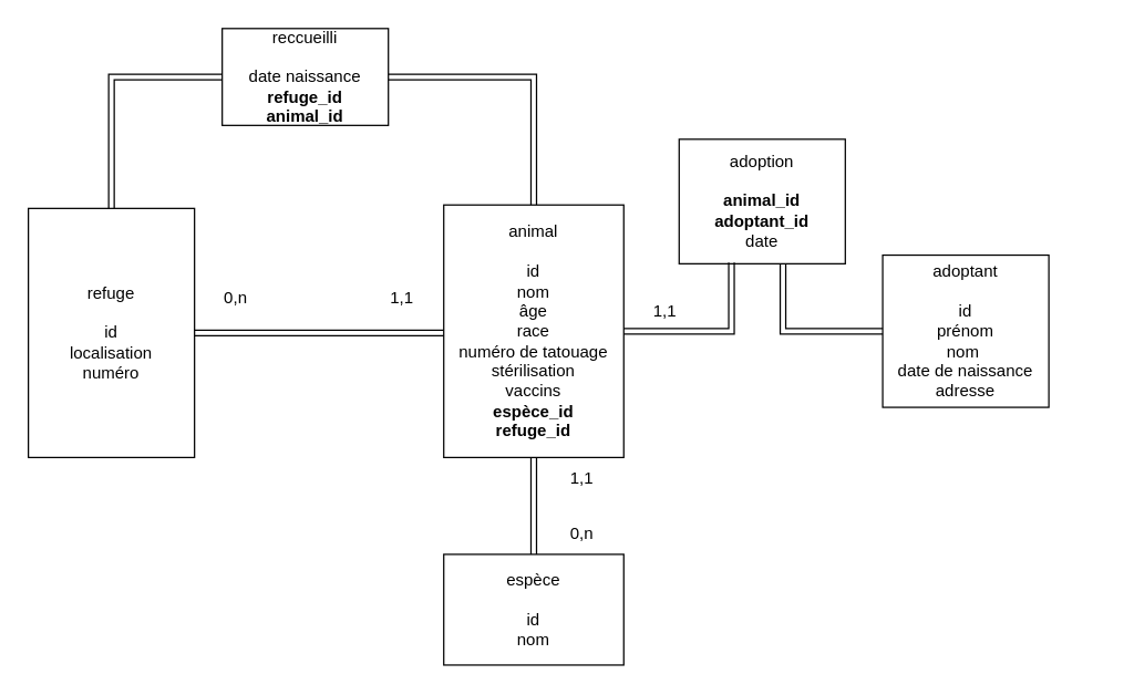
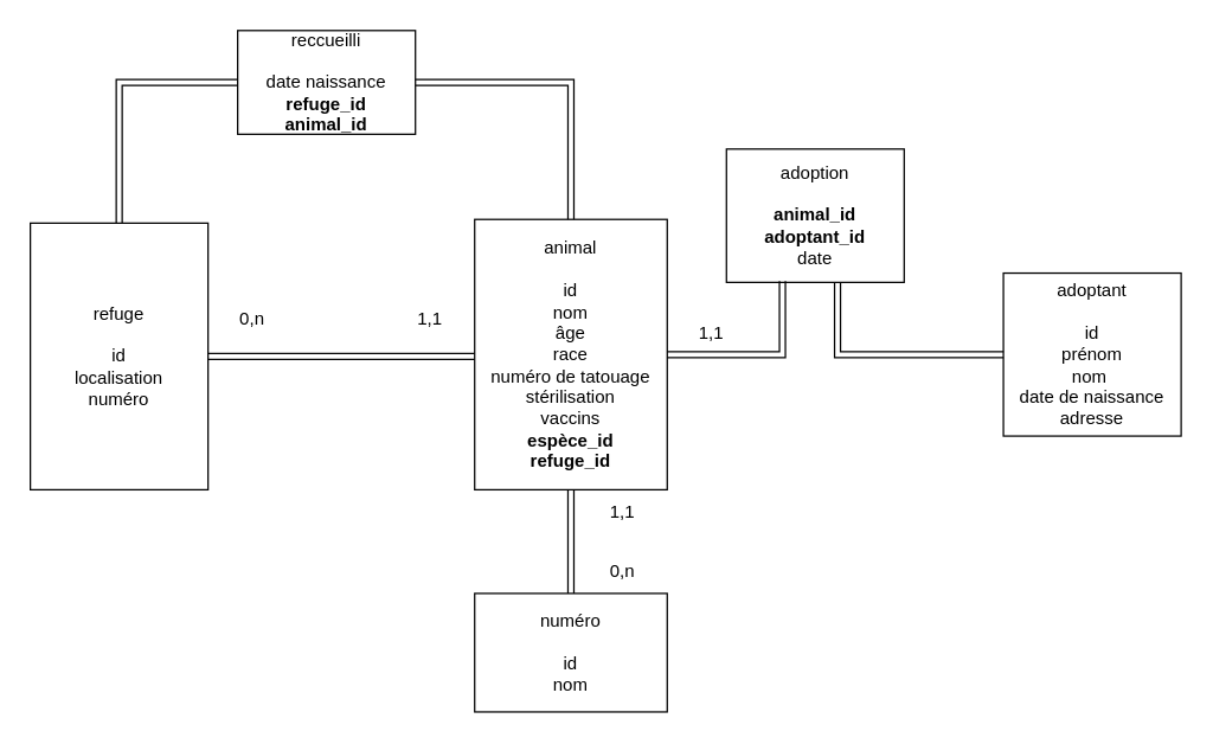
  <mxCell id="0" />
  <mxCell id="1" parent="0" />
  <mxCell id="2" style="edgeStyle=orthogonalEdgeStyle;rounded=0;orthogonalLoop=1;jettySize=auto;html=1;entryX=0.5;entryY=0;entryDx=0;entryDy=0;shape=link;" edge="1" parent="1" source="4" target="6"><mxGeometry relative="1" as="geometry" /></mxCell>
  <mxCell id="3" style="edgeStyle=orthogonalEdgeStyle;rounded=0;orthogonalLoop=1;jettySize=auto;html=1;entryX=1;entryY=0.5;entryDx=0;entryDy=0;exitX=0.5;exitY=0;exitDx=0;exitDy=0;shape=link;" edge="1" parent="1" source="4" target="7"><mxGeometry relative="1" as="geometry" /></mxCell>
  <mxCell id="4" value="animal&lt;div&gt;&lt;br&gt;&lt;/div&gt;&lt;div&gt;id&lt;/div&gt;&lt;div&gt;nom&lt;/div&gt;&lt;div&gt;âge&lt;/div&gt;&lt;div&gt;race&lt;/div&gt;&lt;div&gt;numéro de tatouage&lt;/div&gt;&lt;div&gt;stérilisation&lt;/div&gt;&lt;div&gt;vaccins&lt;/div&gt;&lt;div&gt;&lt;b&gt;espèce_id&lt;/b&gt;&lt;/div&gt;&lt;div&gt;&lt;b&gt;refuge_id&lt;/b&gt;&lt;/div&gt;" style="rounded=0;whiteSpace=wrap;html=1;" vertex="1" parent="1"><mxGeometry x="320" y="147.5" width="130" height="182.5" as="geometry" /></mxCell>
- <mxCell id="5" value="adoptant&lt;div&gt;&lt;br&gt;&lt;/div&gt;&lt;div&gt;id&lt;/div&gt;&lt;div&gt;prénom&lt;/div&gt;&lt;div&gt;nom&amp;nbsp;&lt;/div&gt;&lt;div&gt;date de naissance&lt;/div&gt;&lt;div&gt;adresse&lt;/div&gt;" style="rounded=0;whiteSpace=wrap;html=1;" vertex="1" parent="1"><mxGeometry x="637" y="183.75" width="120" height="110" as="geometry" /></mxCell>
- <mxCell id="6" value="espèce&lt;div&gt;&lt;br&gt;&lt;/div&gt;&lt;div&gt;id&lt;/div&gt;&lt;div&gt;nom&lt;/div&gt;" style="rounded=0;whiteSpace=wrap;html=1;" vertex="1" parent="1"><mxGeometry x="320" y="400" width="130" height="80" as="geometry" /></mxCell>
+ <mxCell id="5" value="adoptant&lt;div&gt;&lt;br&gt;&lt;/div&gt;&lt;div&gt;id&lt;/div&gt;&lt;div&gt;prénom&lt;/div&gt;&lt;div&gt;nom&amp;nbsp;&lt;/div&gt;&lt;div&gt;date de naissance&lt;/div&gt;&lt;div&gt;adresse&lt;/div&gt;" style="rounded=0;whiteSpace=wrap;html=1;" vertex="1" parent="1"><mxGeometry x="677" y="183.75" width="120" height="110" as="geometry" /></mxCell>
+ <mxCell id="6" value="numéro&lt;div&gt;&lt;br&gt;&lt;/div&gt;&lt;div&gt;id&lt;/div&gt;&lt;div&gt;nom&lt;/div&gt;" style="rounded=0;whiteSpace=wrap;html=1;" vertex="1" parent="1"><mxGeometry x="320" y="400" width="130" height="80" as="geometry" /></mxCell>
  <mxCell id="7" value="reccueilli&lt;div&gt;&lt;br&gt;&lt;div&gt;date naissance&lt;/div&gt;&lt;/div&gt;&lt;div&gt;&lt;b&gt;refuge_id&lt;/b&gt;&lt;/div&gt;&lt;div&gt;&lt;b&gt;animal_id&lt;/b&gt;&lt;/div&gt;" style="rounded=0;whiteSpace=wrap;html=1;" vertex="1" parent="1"><mxGeometry x="160" y="20" width="120" height="70" as="geometry" /></mxCell>
  <mxCell id="8" value="adoption&lt;div&gt;&lt;br&gt;&lt;/div&gt;&lt;div&gt;&lt;b&gt;animal_id&lt;/b&gt;&lt;/div&gt;&lt;div&gt;&lt;b&gt;adoptant_id&lt;/b&gt;&lt;/div&gt;&lt;div&gt;date&lt;/div&gt;" style="rounded=0;whiteSpace=wrap;html=1;" vertex="1" parent="1"><mxGeometry x="490" y="100" width="120" height="90" as="geometry" /></mxCell>
  <mxCell id="9" style="edgeStyle=orthogonalEdgeStyle;rounded=0;orthogonalLoop=1;jettySize=auto;html=1;entryX=0.315;entryY=0.99;entryDx=0;entryDy=0;entryPerimeter=0;shape=link;" edge="1" parent="1" source="4" target="8"><mxGeometry relative="1" as="geometry" /></mxCell>
  <mxCell id="10" style="edgeStyle=orthogonalEdgeStyle;rounded=0;orthogonalLoop=1;jettySize=auto;html=1;entryX=0.625;entryY=1.006;entryDx=0;entryDy=0;entryPerimeter=0;shape=link;" edge="1" parent="1" source="5" target="8"><mxGeometry relative="1" as="geometry" /></mxCell>
  <mxCell id="11" style="edgeStyle=orthogonalEdgeStyle;rounded=0;orthogonalLoop=1;jettySize=auto;html=1;entryX=0;entryY=0.5;entryDx=0;entryDy=0;exitX=0.5;exitY=0;exitDx=0;exitDy=0;shape=link;" edge="1" parent="1" source="12" target="7"><mxGeometry relative="1" as="geometry" /></mxCell>
  <mxCell id="12" value="refuge&lt;div&gt;&lt;br&gt;&lt;/div&gt;&lt;div&gt;id&lt;/div&gt;&lt;div&gt;localisation&lt;/div&gt;&lt;div&gt;numéro&lt;/div&gt;" style="rounded=0;whiteSpace=wrap;html=1;" vertex="1" parent="1"><mxGeometry x="20" y="150" width="120" height="180" as="geometry" /></mxCell>
  <mxCell id="13" style="edgeStyle=orthogonalEdgeStyle;rounded=0;orthogonalLoop=1;jettySize=auto;html=1;shape=link;" edge="1" parent="1" source="12"><mxGeometry relative="1" as="geometry"><mxPoint x="320" y="240" as="targetPoint" /></mxGeometry></mxCell>
  <mxCell id="14" value="0,n" style="text;strokeColor=none;align=center;fillColor=none;html=1;verticalAlign=middle;whiteSpace=wrap;rounded=0;" vertex="1" parent="1"><mxGeometry x="140" y="200" width="60" height="30" as="geometry" /></mxCell>
  <mxCell id="15" value="0,n" style="text;strokeColor=none;align=center;fillColor=none;html=1;verticalAlign=middle;whiteSpace=wrap;rounded=0;" vertex="1" parent="1"><mxGeometry x="390" y="370" width="60" height="30" as="geometry" /></mxCell>
  <mxCell id="16" value="1,1" style="text;strokeColor=none;align=center;fillColor=none;html=1;verticalAlign=middle;whiteSpace=wrap;rounded=0;" vertex="1" parent="1"><mxGeometry x="260" y="200" width="60" height="30" as="geometry" /></mxCell>
  <mxCell id="17" value="1,1" style="text;strokeColor=none;align=center;fillColor=none;html=1;verticalAlign=middle;whiteSpace=wrap;rounded=0;" vertex="1" parent="1"><mxGeometry x="390" y="330" width="60" height="30" as="geometry" /></mxCell>
  <mxCell id="18" value="1,1" style="text;strokeColor=none;align=center;fillColor=none;html=1;verticalAlign=middle;whiteSpace=wrap;rounded=0;" vertex="1" parent="1"><mxGeometry x="450" y="210" width="60" height="30" as="geometry" /></mxCell>
